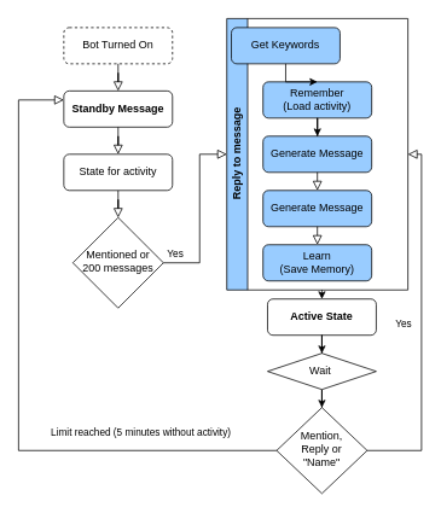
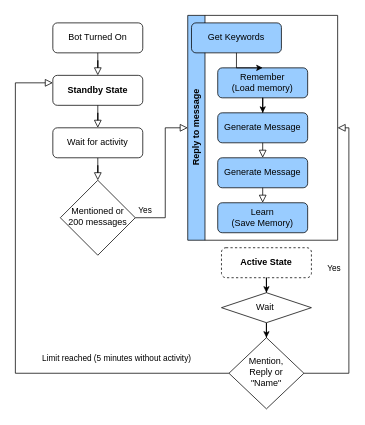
  <mxCell id="0" />
  <mxCell id="1" parent="0" />
  <mxCell id="2" value="" style="rounded=0;html=1;jettySize=auto;orthogonalLoop=1;fontSize=11;endArrow=block;endFill=0;endSize=8;strokeWidth=1;shadow=0;labelBackgroundColor=none;edgeStyle=orthogonalEdgeStyle;" parent="1" source="16" target="4" edge="1"><mxGeometry relative="1" as="geometry" /></mxCell>
- <mxCell id="3" value="Bot Turned On" style="rounded=1;whiteSpace=wrap;html=1;fontSize=12;glass=0;strokeWidth=1;shadow=0;dashed=1;" parent="1" vertex="1"><mxGeometry x="70" y="30" width="120" height="40" as="geometry" /></mxCell>
+ <mxCell id="3" value="Bot Turned On" style="rounded=1;whiteSpace=wrap;html=1;fontSize=12;glass=0;strokeWidth=1;shadow=0;" parent="1" vertex="1"><mxGeometry x="70" y="30" width="120" height="40" as="geometry" /></mxCell>
  <mxCell id="4" value="Mentioned or&lt;br&gt;200 messages" style="rhombus;whiteSpace=wrap;html=1;shadow=0;fontFamily=Helvetica;fontSize=12;align=center;strokeWidth=1;spacing=6;spacingTop=-4;" parent="1" vertex="1"><mxGeometry x="80" y="240" width="100" height="100" as="geometry" /></mxCell>
  <mxCell id="5" value="" style="rounded=0;html=1;jettySize=auto;orthogonalLoop=1;fontSize=11;endArrow=block;endFill=0;endSize=8;strokeWidth=1;shadow=0;labelBackgroundColor=none;edgeStyle=orthogonalEdgeStyle;" parent="1" source="3" target="6" edge="1"><mxGeometry relative="1" as="geometry"><mxPoint x="130" y="80" as="sourcePoint" /><mxPoint x="130" y="190" as="targetPoint" /></mxGeometry></mxCell>
- <mxCell id="6" value="&lt;b&gt;Standby Message&lt;/b&gt;" style="rounded=1;whiteSpace=wrap;html=1;fontSize=12;glass=0;strokeWidth=1;shadow=0;" parent="1" vertex="1"><mxGeometry x="70" y="100" width="120" height="40" as="geometry" /></mxCell>
+ <mxCell id="6" value="&lt;b&gt;Standby State&lt;/b&gt;" style="rounded=1;whiteSpace=wrap;html=1;fontSize=12;glass=0;strokeWidth=1;shadow=0;" parent="1" vertex="1"><mxGeometry x="70" y="100" width="120" height="40" as="geometry" /></mxCell>
  <mxCell id="7" style="edgeStyle=orthogonalEdgeStyle;rounded=0;orthogonalLoop=1;jettySize=auto;html=1;shadow=0;" parent="1" source="14" target="9" edge="1"><mxGeometry relative="1" as="geometry" /></mxCell>
- <mxCell id="8" value="&lt;b&gt;Active State&lt;/b&gt;" style="rounded=1;whiteSpace=wrap;html=1;fontSize=12;glass=0;strokeWidth=1;shadow=0;" parent="1" vertex="1"><mxGeometry x="295" y="330" width="120" height="40" as="geometry" /></mxCell>
+ <mxCell id="8" value="&lt;b&gt;Active State&lt;/b&gt;" style="rounded=1;whiteSpace=wrap;html=1;fontSize=12;glass=0;strokeWidth=1;shadow=0;dashed=1;" parent="1" vertex="1"><mxGeometry x="295" y="330" width="120" height="40" as="geometry" /></mxCell>
  <mxCell id="9" value="Mention, &lt;br&gt;Reply or&lt;br&gt;&quot;Name&quot;" style="rhombus;whiteSpace=wrap;html=1;shadow=0;fontFamily=Helvetica;fontSize=12;align=center;strokeWidth=1;spacing=6;spacingTop=-4;" parent="1" vertex="1"><mxGeometry x="305" y="450" width="100" height="95" as="geometry" /></mxCell>
  <mxCell id="10" value="Yes" style="rounded=0;html=1;jettySize=auto;orthogonalLoop=1;fontSize=11;endArrow=block;endFill=0;endSize=8;strokeWidth=1;shadow=0;labelBackgroundColor=none;edgeStyle=orthogonalEdgeStyle;exitX=1;exitY=0.5;exitDx=0;exitDy=0;entryX=1;entryY=0.5;entryDx=0;entryDy=0;" parent="1" source="9" target="18" edge="1"><mxGeometry y="20" relative="1" as="geometry"><mxPoint as="offset" /><mxPoint x="495" y="400" as="sourcePoint" /><mxPoint x="450" y="130" as="targetPoint" /><Array as="points"><mxPoint x="465" y="498" /><mxPoint x="465" y="170" /></Array></mxGeometry></mxCell>
  <mxCell id="11" value="Yes" style="rounded=0;html=1;jettySize=auto;orthogonalLoop=1;fontSize=11;endArrow=block;endFill=0;endSize=8;strokeWidth=1;shadow=0;labelBackgroundColor=none;edgeStyle=orthogonalEdgeStyle;exitX=1;exitY=0.5;exitDx=0;exitDy=0;entryX=0;entryY=0.5;entryDx=0;entryDy=0;" parent="1" source="4" target="18" edge="1"><mxGeometry x="-0.862" y="10" relative="1" as="geometry"><mxPoint as="offset" /><mxPoint x="130" y="270" as="sourcePoint" /><mxPoint x="305" y="-60" as="targetPoint" /><Array as="points"><mxPoint x="220" y="290" /><mxPoint x="220" y="170" /></Array></mxGeometry></mxCell>
  <mxCell id="12" value="Limit reached (5 minutes without activity)" style="edgeStyle=orthogonalEdgeStyle;rounded=0;html=1;jettySize=auto;orthogonalLoop=1;fontSize=11;endArrow=block;endFill=0;endSize=8;strokeWidth=1;shadow=0;labelBackgroundColor=none;entryX=0;entryY=0.25;entryDx=0;entryDy=0;exitX=0;exitY=0.5;exitDx=0;exitDy=0;" parent="1" source="9" edge="1" target="6"><mxGeometry x="-0.584" y="-20" relative="1" as="geometry"><mxPoint as="offset" /><mxPoint x="239" y="500" as="sourcePoint" /><mxPoint x="50" y="240" as="targetPoint" /><Array as="points"><mxPoint x="20" y="498" /><mxPoint x="20" y="110" /></Array></mxGeometry></mxCell>
  <mxCell id="13" value="" style="edgeStyle=orthogonalEdgeStyle;rounded=0;orthogonalLoop=1;jettySize=auto;html=1;shadow=0;" parent="1" source="8" target="14" edge="1"><mxGeometry relative="1" as="geometry"><mxPoint x="355" y="370" as="sourcePoint" /><mxPoint x="355" y="450" as="targetPoint" /></mxGeometry></mxCell>
  <mxCell id="14" value="Wait&amp;nbsp;" style="rhombus;whiteSpace=wrap;html=1;fontSize=12;glass=0;strokeWidth=1;shadow=0;" parent="1" vertex="1"><mxGeometry x="295" y="390" width="120" height="40" as="geometry" /></mxCell>
  <mxCell id="15" value="" style="rounded=0;html=1;jettySize=auto;orthogonalLoop=1;fontSize=11;endArrow=block;endFill=0;endSize=8;strokeWidth=1;shadow=0;labelBackgroundColor=none;edgeStyle=orthogonalEdgeStyle;" edge="1" parent="1" source="6" target="16"><mxGeometry relative="1" as="geometry"><mxPoint x="130" y="150" as="sourcePoint" /><mxPoint x="130" y="220" as="targetPoint" /></mxGeometry></mxCell>
- <mxCell id="16" value="State for activity" style="rounded=1;whiteSpace=wrap;html=1;fontSize=12;glass=0;strokeWidth=1;shadow=0;" vertex="1" parent="1"><mxGeometry x="70" y="170" width="120" height="40" as="geometry" /></mxCell>
- <mxCell id="17" style="edgeStyle=orthogonalEdgeStyle;rounded=0;orthogonalLoop=1;jettySize=auto;html=1;entryX=0.5;entryY=0;entryDx=0;entryDy=0;shadow=0;" edge="1" parent="1" source="18" target="8"><mxGeometry relative="1" as="geometry"><Array as="points"><mxPoint x="350" y="320" /><mxPoint x="350" y="320" /></Array></mxGeometry></mxCell>
+ <mxCell id="16" value="Wait for activity" style="rounded=1;whiteSpace=wrap;html=1;fontSize=12;glass=0;strokeWidth=1;shadow=0;" vertex="1" parent="1"><mxGeometry x="70" y="170" width="120" height="40" as="geometry" /></mxCell>
  <mxCell id="18" value="Reply to message" style="swimlane;horizontal=0;whiteSpace=wrap;html=1;shadow=0;fillColor=#99CCFF;" vertex="1" parent="1"><mxGeometry x="250" y="20" width="200" height="300" as="geometry"><mxRectangle x="450" y="270" width="40" height="130" as="alternateBounds" /></mxGeometry></mxCell>
  <mxCell id="19" value="Get Keywords" style="rounded=1;whiteSpace=wrap;html=1;fontSize=12;glass=0;strokeWidth=1;shadow=0;fillColor=#99CCFF;" vertex="1" parent="18"><mxGeometry x="5" y="10" width="120" height="40" as="geometry" /></mxCell>
- <mxCell id="20" value="Remember&lt;br&gt;(Load activity)" style="rounded=1;whiteSpace=wrap;html=1;fontSize=12;glass=0;strokeWidth=1;shadow=0;fillColor=#99CCFF;" vertex="1" parent="18"><mxGeometry x="40" y="70" width="120" height="40" as="geometry" /></mxCell>
+ <mxCell id="20" value="Remember&lt;br&gt;(Load memory)" style="rounded=1;whiteSpace=wrap;html=1;fontSize=12;glass=0;strokeWidth=1;shadow=0;fillColor=#99CCFF;" vertex="1" parent="18"><mxGeometry x="40" y="70" width="120" height="40" as="geometry" /></mxCell>
  <mxCell id="21" value="" style="edgeStyle=orthogonalEdgeStyle;rounded=0;orthogonalLoop=1;jettySize=auto;html=1;entryX=0.5;entryY=0;entryDx=0;entryDy=0;shadow=0;" edge="1" parent="18" source="19" target="20"><mxGeometry relative="1" as="geometry"><mxPoint x="100" y="80" as="sourcePoint" /><mxPoint x="100" y="190" as="targetPoint" /></mxGeometry></mxCell>
  <mxCell id="22" value="Generate Message" style="rounded=1;whiteSpace=wrap;html=1;fontSize=12;glass=0;strokeWidth=1;shadow=0;fillColor=#99CCFF;" parent="18" vertex="1"><mxGeometry x="40" y="130" width="120" height="40" as="geometry" /></mxCell>
  <mxCell id="23" style="edgeStyle=orthogonalEdgeStyle;rounded=0;orthogonalLoop=1;jettySize=auto;html=1;entryX=0.5;entryY=0;entryDx=0;entryDy=0;shadow=0;" edge="1" parent="18" source="20" target="22"><mxGeometry relative="1" as="geometry" /></mxCell>
  <mxCell id="24" value="Generate Message" style="rounded=1;whiteSpace=wrap;html=1;fontSize=12;glass=0;strokeWidth=1;shadow=0;fillColor=#99CCFF;" vertex="1" parent="18"><mxGeometry x="40" y="190" width="120" height="40" as="geometry" /></mxCell>
  <mxCell id="25" value="" style="rounded=0;html=1;jettySize=auto;orthogonalLoop=1;fontSize=11;endArrow=block;endFill=0;endSize=8;strokeWidth=1;shadow=0;labelBackgroundColor=none;edgeStyle=orthogonalEdgeStyle;entryX=0.5;entryY=0;entryDx=0;entryDy=0;" edge="1" parent="18" source="22" target="24"><mxGeometry y="20" relative="1" as="geometry"><mxPoint as="offset" /><mxPoint x="100" y="200" as="sourcePoint" /><mxPoint x="100" y="250" as="targetPoint" /><Array as="points"><mxPoint x="100" y="190" /></Array></mxGeometry></mxCell>
  <mxCell id="26" value="Learn&lt;br&gt;(Save Memory)" style="rounded=1;whiteSpace=wrap;html=1;fontSize=12;glass=0;strokeWidth=1;shadow=0;fillColor=#99CCFF;" parent="18" vertex="1"><mxGeometry x="40" y="250" width="120" height="40" as="geometry" /></mxCell>
  <mxCell id="27" value="" style="rounded=0;html=1;jettySize=auto;orthogonalLoop=1;fontSize=11;endArrow=block;endFill=0;endSize=8;strokeWidth=1;shadow=0;labelBackgroundColor=none;edgeStyle=orthogonalEdgeStyle;" parent="18" source="24" target="26" edge="1"><mxGeometry y="20" relative="1" as="geometry"><mxPoint as="offset" /><mxPoint x="-51" y="430" as="sourcePoint" /><mxPoint x="-51" y="510" as="targetPoint" /><Array as="points"><mxPoint x="100" y="250" /><mxPoint x="100" y="250" /></Array></mxGeometry></mxCell>
